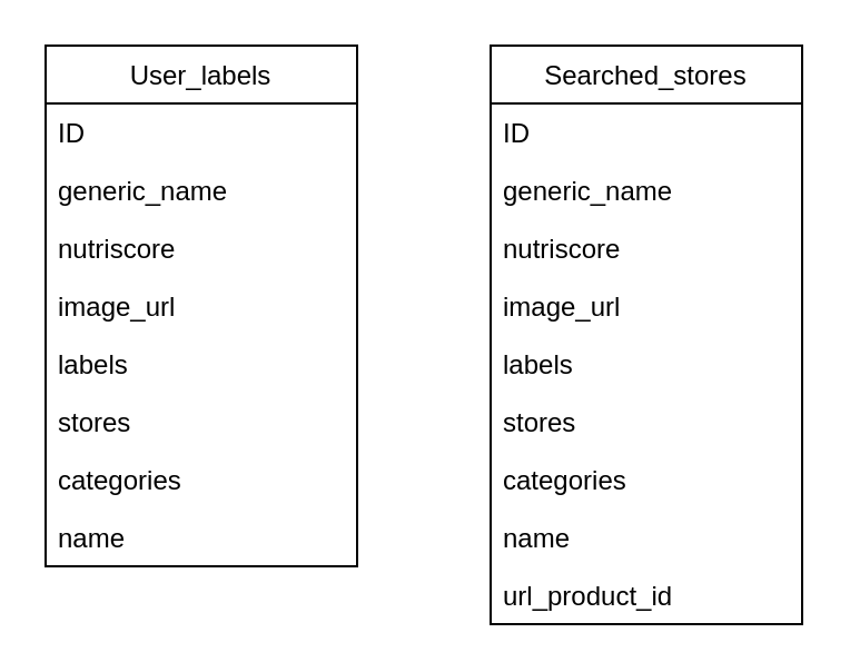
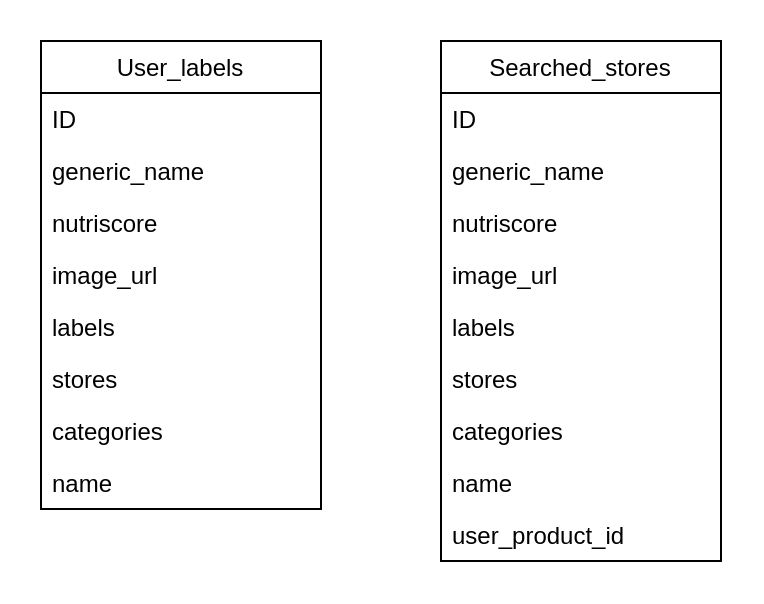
  <mxCell id="0" />
  <mxCell id="1" parent="0" />
  <mxCell id="2" value="User_labels" style="swimlane;fontStyle=0;childLayout=stackLayout;horizontal=1;startSize=26;fillColor=none;horizontalStack=0;resizeParent=1;resizeParentMax=0;resizeLast=0;collapsible=1;marginBottom=0;" vertex="1" parent="1"><mxGeometry x="20" y="20" width="140" height="234" as="geometry" /></mxCell>
  <mxCell id="3" value="ID" style="text;strokeColor=none;fillColor=none;align=left;verticalAlign=top;spacingLeft=4;spacingRight=4;overflow=hidden;rotatable=0;points=[[0,0.5],[1,0.5]];portConstraint=eastwest;" vertex="1" parent="2"><mxGeometry y="26" width="140" height="26" as="geometry" /></mxCell>
  <mxCell id="4" value="generic_name" style="text;strokeColor=none;fillColor=none;align=left;verticalAlign=top;spacingLeft=4;spacingRight=4;overflow=hidden;rotatable=0;points=[[0,0.5],[1,0.5]];portConstraint=eastwest;" vertex="1" parent="2"><mxGeometry y="52" width="140" height="26" as="geometry" /></mxCell>
  <mxCell id="5" value="nutriscore" style="text;strokeColor=none;fillColor=none;align=left;verticalAlign=top;spacingLeft=4;spacingRight=4;overflow=hidden;rotatable=0;points=[[0,0.5],[1,0.5]];portConstraint=eastwest;" vertex="1" parent="2"><mxGeometry y="78" width="140" height="26" as="geometry" /></mxCell>
  <mxCell id="6" value="image_url" style="text;strokeColor=none;fillColor=none;align=left;verticalAlign=top;spacingLeft=4;spacingRight=4;overflow=hidden;rotatable=0;points=[[0,0.5],[1,0.5]];portConstraint=eastwest;" vertex="1" parent="2"><mxGeometry y="104" width="140" height="26" as="geometry" /></mxCell>
  <mxCell id="7" value="labels" style="text;strokeColor=none;fillColor=none;align=left;verticalAlign=top;spacingLeft=4;spacingRight=4;overflow=hidden;rotatable=0;points=[[0,0.5],[1,0.5]];portConstraint=eastwest;" vertex="1" parent="2"><mxGeometry y="130" width="140" height="26" as="geometry" /></mxCell>
  <mxCell id="8" value="stores" style="text;strokeColor=none;fillColor=none;align=left;verticalAlign=top;spacingLeft=4;spacingRight=4;overflow=hidden;rotatable=0;points=[[0,0.5],[1,0.5]];portConstraint=eastwest;" vertex="1" parent="2"><mxGeometry y="156" width="140" height="26" as="geometry" /></mxCell>
  <mxCell id="9" value="categories" style="text;strokeColor=none;fillColor=none;align=left;verticalAlign=top;spacingLeft=4;spacingRight=4;overflow=hidden;rotatable=0;points=[[0,0.5],[1,0.5]];portConstraint=eastwest;" vertex="1" parent="2"><mxGeometry y="182" width="140" height="26" as="geometry" /></mxCell>
  <mxCell id="10" value="name" style="text;strokeColor=none;fillColor=none;align=left;verticalAlign=top;spacingLeft=4;spacingRight=4;overflow=hidden;rotatable=0;points=[[0,0.5],[1,0.5]];portConstraint=eastwest;" vertex="1" parent="2"><mxGeometry y="208" width="140" height="26" as="geometry" /></mxCell>
  <mxCell id="11" value="Searched_stores" style="swimlane;fontStyle=0;childLayout=stackLayout;horizontal=1;startSize=26;fillColor=none;horizontalStack=0;resizeParent=1;resizeParentMax=0;resizeLast=0;collapsible=1;marginBottom=0;" vertex="1" parent="1"><mxGeometry x="220" y="20" width="140" height="260" as="geometry" /></mxCell>
  <mxCell id="12" value="ID" style="text;strokeColor=none;fillColor=none;align=left;verticalAlign=top;spacingLeft=4;spacingRight=4;overflow=hidden;rotatable=0;points=[[0,0.5],[1,0.5]];portConstraint=eastwest;" vertex="1" parent="11"><mxGeometry y="26" width="140" height="26" as="geometry" /></mxCell>
  <mxCell id="13" value="generic_name" style="text;strokeColor=none;fillColor=none;align=left;verticalAlign=top;spacingLeft=4;spacingRight=4;overflow=hidden;rotatable=0;points=[[0,0.5],[1,0.5]];portConstraint=eastwest;" vertex="1" parent="11"><mxGeometry y="52" width="140" height="26" as="geometry" /></mxCell>
  <mxCell id="14" value="nutriscore" style="text;strokeColor=none;fillColor=none;align=left;verticalAlign=top;spacingLeft=4;spacingRight=4;overflow=hidden;rotatable=0;points=[[0,0.5],[1,0.5]];portConstraint=eastwest;" vertex="1" parent="11"><mxGeometry y="78" width="140" height="26" as="geometry" /></mxCell>
  <mxCell id="15" value="image_url" style="text;strokeColor=none;fillColor=none;align=left;verticalAlign=top;spacingLeft=4;spacingRight=4;overflow=hidden;rotatable=0;points=[[0,0.5],[1,0.5]];portConstraint=eastwest;" vertex="1" parent="11"><mxGeometry y="104" width="140" height="26" as="geometry" /></mxCell>
  <mxCell id="16" value="labels" style="text;strokeColor=none;fillColor=none;align=left;verticalAlign=top;spacingLeft=4;spacingRight=4;overflow=hidden;rotatable=0;points=[[0,0.5],[1,0.5]];portConstraint=eastwest;" vertex="1" parent="11"><mxGeometry y="130" width="140" height="26" as="geometry" /></mxCell>
  <mxCell id="17" value="stores" style="text;strokeColor=none;fillColor=none;align=left;verticalAlign=top;spacingLeft=4;spacingRight=4;overflow=hidden;rotatable=0;points=[[0,0.5],[1,0.5]];portConstraint=eastwest;" vertex="1" parent="11"><mxGeometry y="156" width="140" height="26" as="geometry" /></mxCell>
  <mxCell id="18" value="categories" style="text;strokeColor=none;fillColor=none;align=left;verticalAlign=top;spacingLeft=4;spacingRight=4;overflow=hidden;rotatable=0;points=[[0,0.5],[1,0.5]];portConstraint=eastwest;" vertex="1" parent="11"><mxGeometry y="182" width="140" height="26" as="geometry" /></mxCell>
  <mxCell id="19" value="name" style="text;strokeColor=none;fillColor=none;align=left;verticalAlign=top;spacingLeft=4;spacingRight=4;overflow=hidden;rotatable=0;points=[[0,0.5],[1,0.5]];portConstraint=eastwest;" vertex="1" parent="11"><mxGeometry y="208" width="140" height="26" as="geometry" /></mxCell>
- <mxCell id="20" value="url_product_id" style="text;strokeColor=none;fillColor=none;align=left;verticalAlign=top;spacingLeft=4;spacingRight=4;overflow=hidden;rotatable=0;points=[[0,0.5],[1,0.5]];portConstraint=eastwest;" vertex="1" parent="11"><mxGeometry y="234" width="140" height="26" as="geometry" /></mxCell>
+ <mxCell id="20" value="user_product_id" style="text;strokeColor=none;fillColor=none;align=left;verticalAlign=top;spacingLeft=4;spacingRight=4;overflow=hidden;rotatable=0;points=[[0,0.5],[1,0.5]];portConstraint=eastwest;" vertex="1" parent="11"><mxGeometry y="234" width="140" height="26" as="geometry" /></mxCell>
